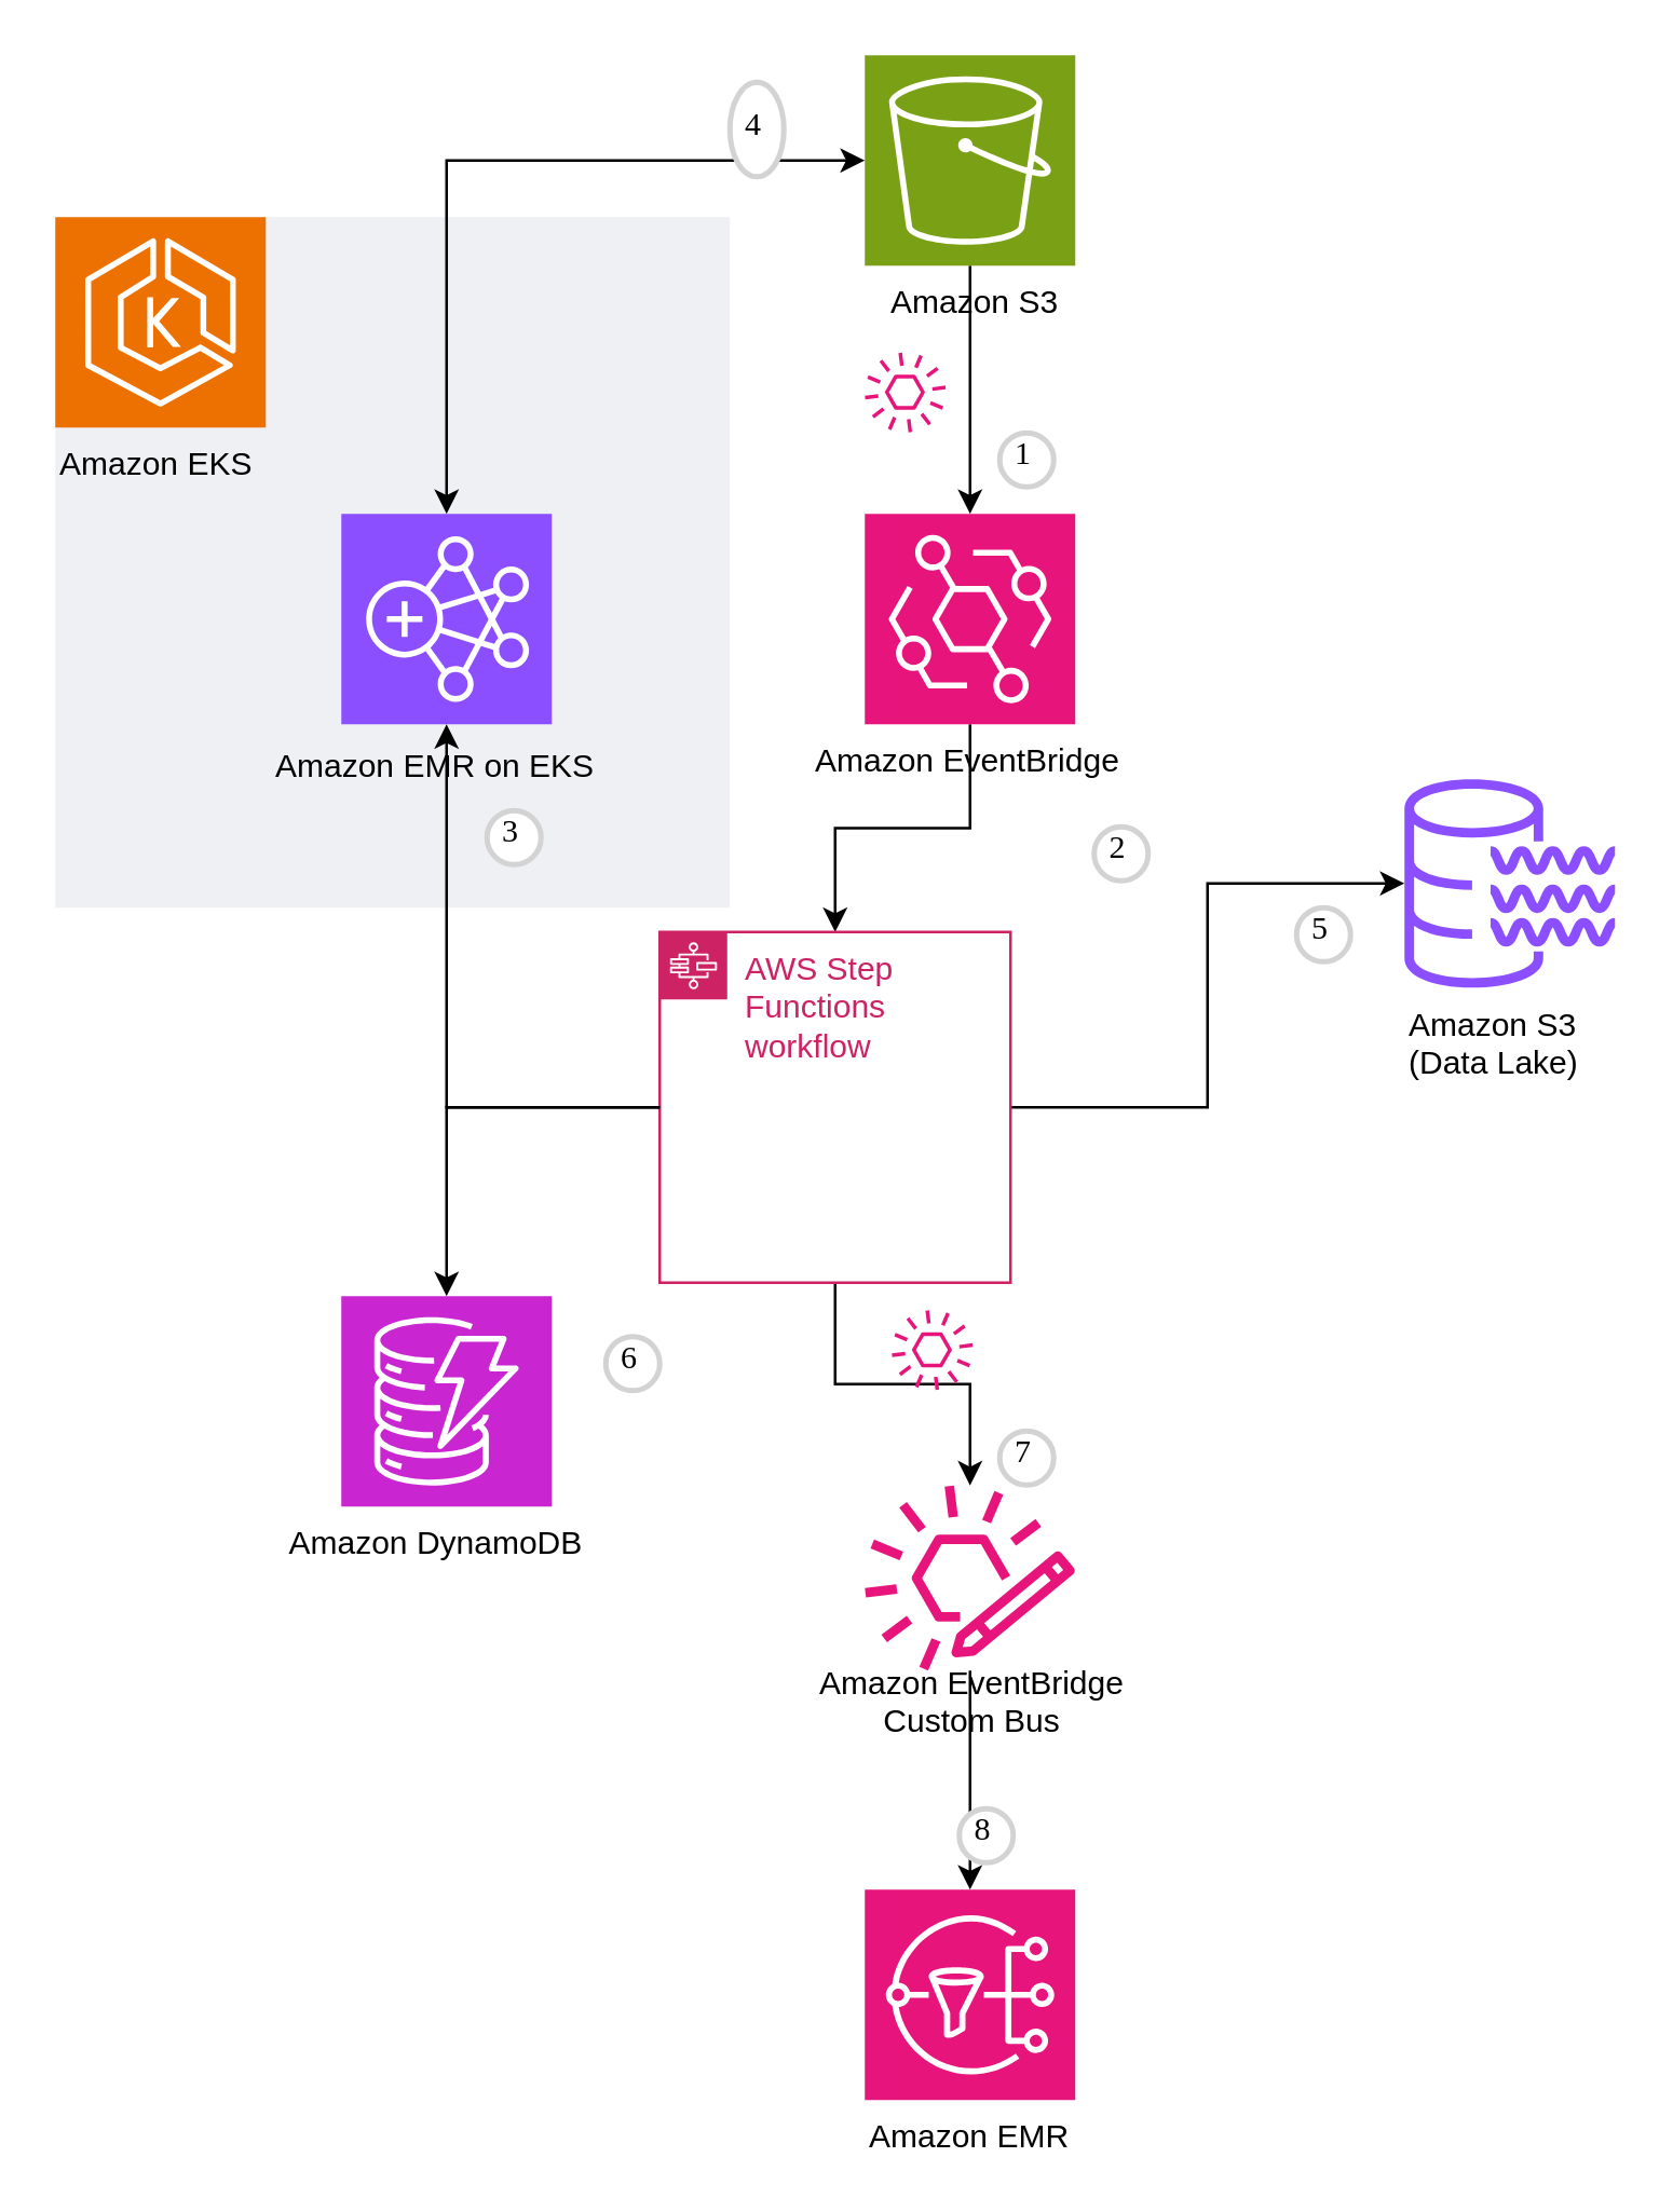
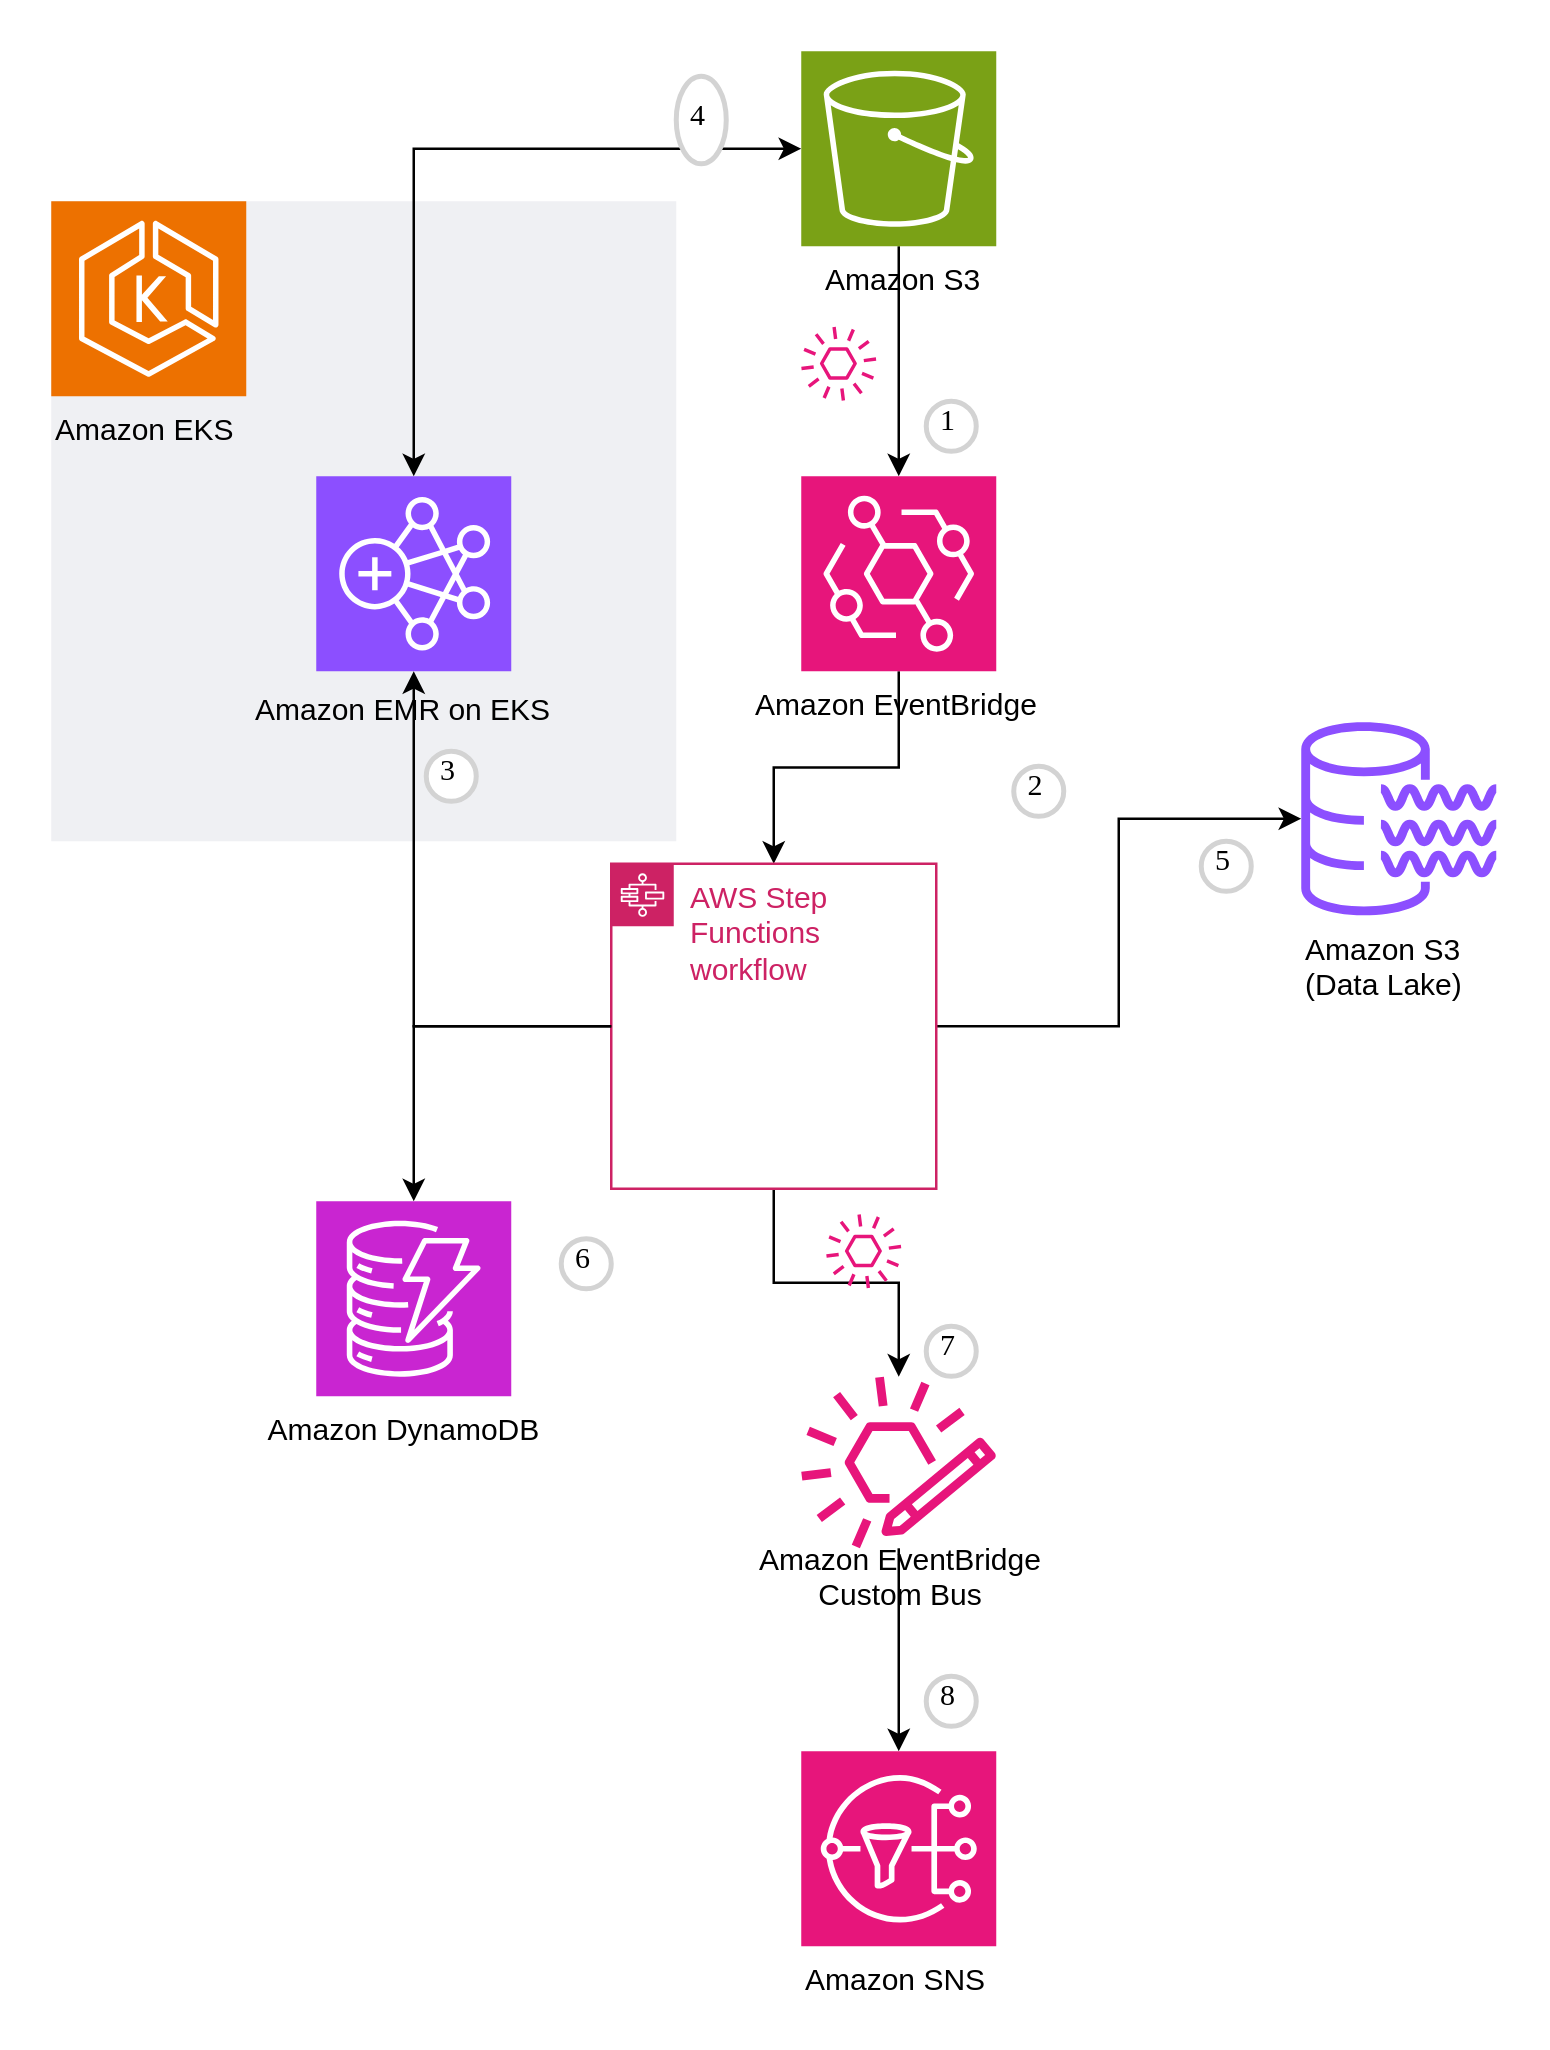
  <mxCell id="0" />
  <mxCell id="1" parent="0" />
  <mxCell id="2" value="" style="outlineConnect=0;fontColor=#232F3E;gradientColor=none;fillColor=#8C4FFF;strokeColor=none;dashed=0;verticalLabelPosition=bottom;verticalAlign=top;align=center;html=1;fontSize=12;fontStyle=0;aspect=fixed;pointerEvents=1;shape=mxgraph.aws4.data_lake_resource_icon;" parent="1" vertex="1"><mxGeometry x="520" y="288" width="78" height="78" as="geometry" /></mxCell>
  <mxCell id="3" value="" style="edgeStyle=orthogonalEdgeStyle;rounded=0;orthogonalLoop=1;jettySize=auto;html=1;" parent="1" source="8" target="24" edge="1"><mxGeometry relative="1" as="geometry" /></mxCell>
  <mxCell id="4" value="" style="edgeStyle=orthogonalEdgeStyle;rounded=0;orthogonalLoop=1;jettySize=auto;html=1;" parent="1" source="5" target="7" edge="1"><mxGeometry relative="1" as="geometry" /></mxCell>
  <mxCell id="5" value="" style="points=[[0,0,0],[0.25,0,0],[0.5,0,0],[0.75,0,0],[1,0,0],[0,1,0],[0.25,1,0],[0.5,1,0],[0.75,1,0],[1,1,0],[0,0.25,0],[0,0.5,0],[0,0.75,0],[1,0.25,0],[1,0.5,0],[1,0.75,0]];outlineConnect=0;fontColor=#232F3E;fillColor=#7AA116;strokeColor=#ffffff;dashed=0;verticalLabelPosition=bottom;verticalAlign=top;align=center;html=1;fontSize=12;fontStyle=0;aspect=fixed;shape=mxgraph.aws4.resourceIcon;resIcon=mxgraph.aws4.s3;" parent="1" vertex="1"><mxGeometry x="320" y="20" width="78" height="78" as="geometry" /></mxCell>
  <mxCell id="6" value="" style="edgeStyle=orthogonalEdgeStyle;rounded=0;orthogonalLoop=1;jettySize=auto;html=1;entryX=0.5;entryY=0;entryDx=0;entryDy=0;" parent="1" source="7" target="12" edge="1"><mxGeometry relative="1" as="geometry"><mxPoint x="359" y="348" as="targetPoint" /></mxGeometry></mxCell>
  <mxCell id="7" value="" style="points=[[0,0,0],[0.25,0,0],[0.5,0,0],[0.75,0,0],[1,0,0],[0,1,0],[0.25,1,0],[0.5,1,0],[0.75,1,0],[1,1,0],[0,0.25,0],[0,0.5,0],[0,0.75,0],[1,0.25,0],[1,0.5,0],[1,0.75,0]];outlineConnect=0;fontColor=#232F3E;fillColor=#E7157B;strokeColor=#ffffff;dashed=0;verticalLabelPosition=bottom;verticalAlign=top;align=center;html=1;fontSize=12;fontStyle=0;aspect=fixed;shape=mxgraph.aws4.resourceIcon;resIcon=mxgraph.aws4.eventbridge;" parent="1" vertex="1"><mxGeometry x="320" y="190" width="78" height="78" as="geometry" /></mxCell>
  <mxCell id="8" value="" style="outlineConnect=0;fontColor=#232F3E;gradientColor=none;fillColor=#E7157B;strokeColor=none;dashed=0;verticalLabelPosition=bottom;verticalAlign=top;align=center;html=1;fontSize=12;fontStyle=0;aspect=fixed;pointerEvents=1;shape=mxgraph.aws4.eventbridge_custom_event_bus_resource;" parent="1" vertex="1"><mxGeometry x="320" y="550" width="78" height="69" as="geometry" /></mxCell>
  <mxCell id="9" value="" style="outlineConnect=0;fontColor=#232F3E;gradientColor=none;fillColor=#E7157B;strokeColor=none;dashed=0;verticalLabelPosition=bottom;verticalAlign=top;align=center;html=1;fontSize=12;fontStyle=0;aspect=fixed;pointerEvents=1;shape=mxgraph.aws4.event;" parent="1" vertex="1"><mxGeometry x="320" y="130" width="30" height="30" as="geometry" /></mxCell>
  <mxCell id="10" value="" style="edgeStyle=orthogonalEdgeStyle;rounded=0;orthogonalLoop=1;jettySize=auto;html=1;" parent="1" source="12" target="2" edge="1"><mxGeometry relative="1" as="geometry" /></mxCell>
  <mxCell id="11" value="" style="edgeStyle=orthogonalEdgeStyle;rounded=0;orthogonalLoop=1;jettySize=auto;html=1;" parent="1" source="12" target="8" edge="1"><mxGeometry relative="1" as="geometry" /></mxCell>
  <mxCell id="12" value="AWS Step Functions workflow" style="points=[[0,0],[0.25,0],[0.5,0],[0.75,0],[1,0],[1,0.25],[1,0.5],[1,0.75],[1,1],[0.75,1],[0.5,1],[0.25,1],[0,1],[0,0.75],[0,0.5],[0,0.25]];outlineConnect=0;gradientColor=none;html=1;whiteSpace=wrap;fontSize=12;fontStyle=0;container=1;pointerEvents=0;collapsible=0;recursiveResize=0;shape=mxgraph.aws4.group;grIcon=mxgraph.aws4.group_aws_step_functions_workflow;strokeColor=#CD2264;fillColor=none;verticalAlign=top;align=left;spacingLeft=30;fontColor=#CD2264;dashed=0;" parent="1" vertex="1"><mxGeometry x="244" y="345" width="130" height="130" as="geometry" /></mxCell>
  <mxCell id="13" value="" style="group;" parent="1" vertex="1" connectable="0"><mxGeometry x="20" y="80" width="250" height="256" as="geometry" /></mxCell>
  <mxCell id="14" value="" style="fillColor=#EFF0F3;strokeColor=none;dashed=0;verticalAlign=top;fontStyle=0;fontColor=#232F3D;whiteSpace=wrap;html=1;" parent="13" vertex="1"><mxGeometry width="250" height="256" as="geometry" /></mxCell>
  <mxCell id="15" value="" style="points=[[0,0,0],[0.25,0,0],[0.5,0,0],[0.75,0,0],[1,0,0],[0,1,0],[0.25,1,0],[0.5,1,0],[0.75,1,0],[1,1,0],[0,0.25,0],[0,0.5,0],[0,0.75,0],[1,0.25,0],[1,0.5,0],[1,0.75,0]];outlineConnect=0;fontColor=#232F3E;fillColor=#ED7100;strokeColor=#ffffff;dashed=0;verticalLabelPosition=bottom;verticalAlign=top;align=center;html=1;fontSize=12;fontStyle=0;aspect=fixed;shape=mxgraph.aws4.resourceIcon;resIcon=mxgraph.aws4.eks;" parent="13" vertex="1"><mxGeometry width="78" height="78" as="geometry" /></mxCell>
  <mxCell id="16" value="Amazon EKS" style="text;whiteSpace=wrap;html=1;" vertex="1" parent="13"><mxGeometry y="78" width="80" height="10" as="geometry" /></mxCell>
  <mxCell id="17" value="Amazon EMR on EKS" style="text;whiteSpace=wrap;html=1;" vertex="1" parent="13"><mxGeometry x="80" y="190" width="130" height="20" as="geometry" /></mxCell>
- <mxCell id="18" value="3" style="ellipse;whiteSpace=wrap;html=1;aspect=fixed;strokeWidth=2;fontFamily=Tahoma;spacingBottom=4;spacingRight=2;strokeColor=#d3d3d3;" parent="13" vertex="1"><mxGeometry x="160" y="220" width="20" height="20" as="geometry" /></mxCell>
+ <mxCell id="18" value="3" style="ellipse;whiteSpace=wrap;html=1;aspect=fixed;strokeWidth=2;fontFamily=Tahoma;spacingBottom=4;spacingRight=2;strokeColor=#d3d3d3;" parent="13" vertex="1"><mxGeometry x="150" y="220" width="20" height="20" as="geometry" /></mxCell>
  <mxCell id="19" value="" style="points=[[0,0,0],[0.25,0,0],[0.5,0,0],[0.75,0,0],[1,0,0],[0,1,0],[0.25,1,0],[0.5,1,0],[0.75,1,0],[1,1,0],[0,0.25,0],[0,0.5,0],[0,0.75,0],[1,0.25,0],[1,0.5,0],[1,0.75,0]];outlineConnect=0;fontColor=#232F3E;fillColor=#8C4FFF;strokeColor=#ffffff;dashed=0;verticalLabelPosition=bottom;verticalAlign=top;align=center;html=1;fontSize=12;fontStyle=0;aspect=fixed;shape=mxgraph.aws4.resourceIcon;resIcon=mxgraph.aws4.emr;" parent="1" vertex="1"><mxGeometry x="126" y="190" width="78" height="78" as="geometry" /></mxCell>
  <mxCell id="20" value="" style="edgeStyle=orthogonalEdgeStyle;rounded=0;orthogonalLoop=1;jettySize=auto;html=1;exitX=0;exitY=0.5;exitDx=0;exitDy=0;" parent="1" source="12" target="19" edge="1"><mxGeometry relative="1" as="geometry"><mxPoint x="290" y="420" as="sourcePoint" /></mxGeometry></mxCell>
  <mxCell id="21" value="" style="edgeStyle=orthogonalEdgeStyle;rounded=0;orthogonalLoop=1;jettySize=auto;html=1;startArrow=classic;startFill=1;" parent="1" source="5" target="19" edge="1"><mxGeometry relative="1" as="geometry" /></mxCell>
  <mxCell id="22" value="" style="edgeStyle=orthogonalEdgeStyle;rounded=0;orthogonalLoop=1;jettySize=auto;html=1;exitX=0;exitY=0.5;exitDx=0;exitDy=0;" parent="1" source="12" target="23" edge="1"><mxGeometry relative="1" as="geometry"><mxPoint x="294" y="415" as="sourcePoint" /><mxPoint x="165" y="268" as="targetPoint" /></mxGeometry></mxCell>
  <mxCell id="23" value="" style="points=[[0,0,0],[0.25,0,0],[0.5,0,0],[0.75,0,0],[1,0,0],[0,1,0],[0.25,1,0],[0.5,1,0],[0.75,1,0],[1,1,0],[0,0.25,0],[0,0.5,0],[0,0.75,0],[1,0.25,0],[1,0.5,0],[1,0.75,0]];outlineConnect=0;fontColor=#232F3E;fillColor=#C925D1;strokeColor=#ffffff;dashed=0;verticalLabelPosition=bottom;verticalAlign=top;align=center;html=1;fontSize=12;fontStyle=0;aspect=fixed;shape=mxgraph.aws4.resourceIcon;resIcon=mxgraph.aws4.dynamodb;" parent="1" vertex="1"><mxGeometry x="126" y="480" width="78" height="78" as="geometry" /></mxCell>
  <mxCell id="24" value="" style="points=[[0,0,0],[0.25,0,0],[0.5,0,0],[0.75,0,0],[1,0,0],[0,1,0],[0.25,1,0],[0.5,1,0],[0.75,1,0],[1,1,0],[0,0.25,0],[0,0.5,0],[0,0.75,0],[1,0.25,0],[1,0.5,0],[1,0.75,0]];outlineConnect=0;fontColor=#232F3E;fillColor=#E7157B;strokeColor=#ffffff;dashed=0;verticalLabelPosition=bottom;verticalAlign=top;align=center;html=1;fontSize=12;fontStyle=0;aspect=fixed;shape=mxgraph.aws4.resourceIcon;resIcon=mxgraph.aws4.sns;" parent="1" vertex="1"><mxGeometry x="320" y="700" width="78" height="78" as="geometry" /></mxCell>
  <mxCell id="25" value="" style="outlineConnect=0;fontColor=#232F3E;gradientColor=none;fillColor=#E7157B;strokeColor=none;dashed=0;verticalLabelPosition=bottom;verticalAlign=top;align=center;html=1;fontSize=12;fontStyle=0;aspect=fixed;pointerEvents=1;shape=mxgraph.aws4.event;" parent="1" vertex="1"><mxGeometry x="330" y="485" width="30" height="30" as="geometry" /></mxCell>
  <mxCell id="26" value="1" style="ellipse;whiteSpace=wrap;html=1;aspect=fixed;strokeWidth=2;fontFamily=Tahoma;spacingBottom=4;spacingRight=2;strokeColor=#d3d3d3;" parent="1" vertex="1"><mxGeometry x="370" y="160" width="20" height="20" as="geometry" /></mxCell>
  <mxCell id="27" value="2" style="ellipse;whiteSpace=wrap;html=1;aspect=fixed;strokeWidth=2;fontFamily=Tahoma;spacingBottom=4;spacingRight=2;strokeColor=#d3d3d3;" parent="1" vertex="1"><mxGeometry x="405" y="306" width="20" height="20" as="geometry" /></mxCell>
  <mxCell id="28" value="4" style="ellipse;whiteSpace=wrap;html=1;aspect=fixed;strokeWidth=2;fontFamily=Tahoma;spacingBottom=4;spacingRight=2;strokeColor=#d3d3d3;" parent="1" vertex="1"><mxGeometry x="270" y="30" width="20" height="35" as="geometry" /></mxCell>
  <mxCell id="29" value="5" style="ellipse;whiteSpace=wrap;html=1;aspect=fixed;strokeWidth=2;fontFamily=Tahoma;spacingBottom=4;spacingRight=2;strokeColor=#d3d3d3;" parent="1" vertex="1"><mxGeometry x="480" y="336" width="20" height="20" as="geometry" /></mxCell>
  <mxCell id="30" value="6" style="ellipse;whiteSpace=wrap;html=1;aspect=fixed;strokeWidth=2;fontFamily=Tahoma;spacingBottom=4;spacingRight=2;strokeColor=#d3d3d3;" parent="1" vertex="1"><mxGeometry x="224" y="495" width="20" height="20" as="geometry" /></mxCell>
  <mxCell id="31" value="7" style="ellipse;whiteSpace=wrap;html=1;aspect=fixed;strokeWidth=2;fontFamily=Tahoma;spacingBottom=4;spacingRight=2;strokeColor=#d3d3d3;" parent="1" vertex="1"><mxGeometry x="370" y="530" width="20" height="20" as="geometry" /></mxCell>
- <mxCell id="32" value="8" style="ellipse;whiteSpace=wrap;html=1;aspect=fixed;strokeWidth=2;fontFamily=Tahoma;spacingBottom=4;spacingRight=2;strokeColor=#d3d3d3;" parent="1" vertex="1"><mxGeometry x="355" y="670" width="20" height="20" as="geometry" /></mxCell>
+ <mxCell id="32" value="8" style="ellipse;whiteSpace=wrap;html=1;aspect=fixed;strokeWidth=2;fontFamily=Tahoma;spacingBottom=4;spacingRight=2;strokeColor=#d3d3d3;" parent="1" vertex="1"><mxGeometry x="370" y="670" width="20" height="20" as="geometry" /></mxCell>
  <mxCell id="33" value="Amazon S3" style="text;whiteSpace=wrap;html=1;" vertex="1" parent="1"><mxGeometry x="328" y="98" width="70" height="20" as="geometry" /></mxCell>
  <mxCell id="34" value="Amazon EventBridge" style="text;whiteSpace=wrap;html=1;" vertex="1" parent="1"><mxGeometry x="300" y="268" width="130" height="20" as="geometry" /></mxCell>
  <mxCell id="35" value="Amazon DynamoDB" style="text;whiteSpace=wrap;html=1;" vertex="1" parent="1"><mxGeometry x="105" y="558" width="120" height="20" as="geometry" /></mxCell>
- <mxCell id="36" value="Amazon EMR" style="text;whiteSpace=wrap;html=1;" vertex="1" parent="1"><mxGeometry x="320" y="778" width="80" height="20" as="geometry" /></mxCell>
+ <mxCell id="36" value="Amazon SNS" style="text;whiteSpace=wrap;html=1;" vertex="1" parent="1"><mxGeometry x="320" y="778" width="80" height="20" as="geometry" /></mxCell>
  <mxCell id="37" value="Amazon EventBridge&lt;br&gt;Custom Bus" style="text;whiteSpace=wrap;html=1;align=center;" vertex="1" parent="1"><mxGeometry x="300" y="610" width="120" height="40" as="geometry" /></mxCell>
  <mxCell id="38" value="Amazon S3&lt;br&gt;(Data Lake)" style="text;whiteSpace=wrap;html=1;" vertex="1" parent="1"><mxGeometry x="520" y="366" width="70" height="20" as="geometry" /></mxCell>
